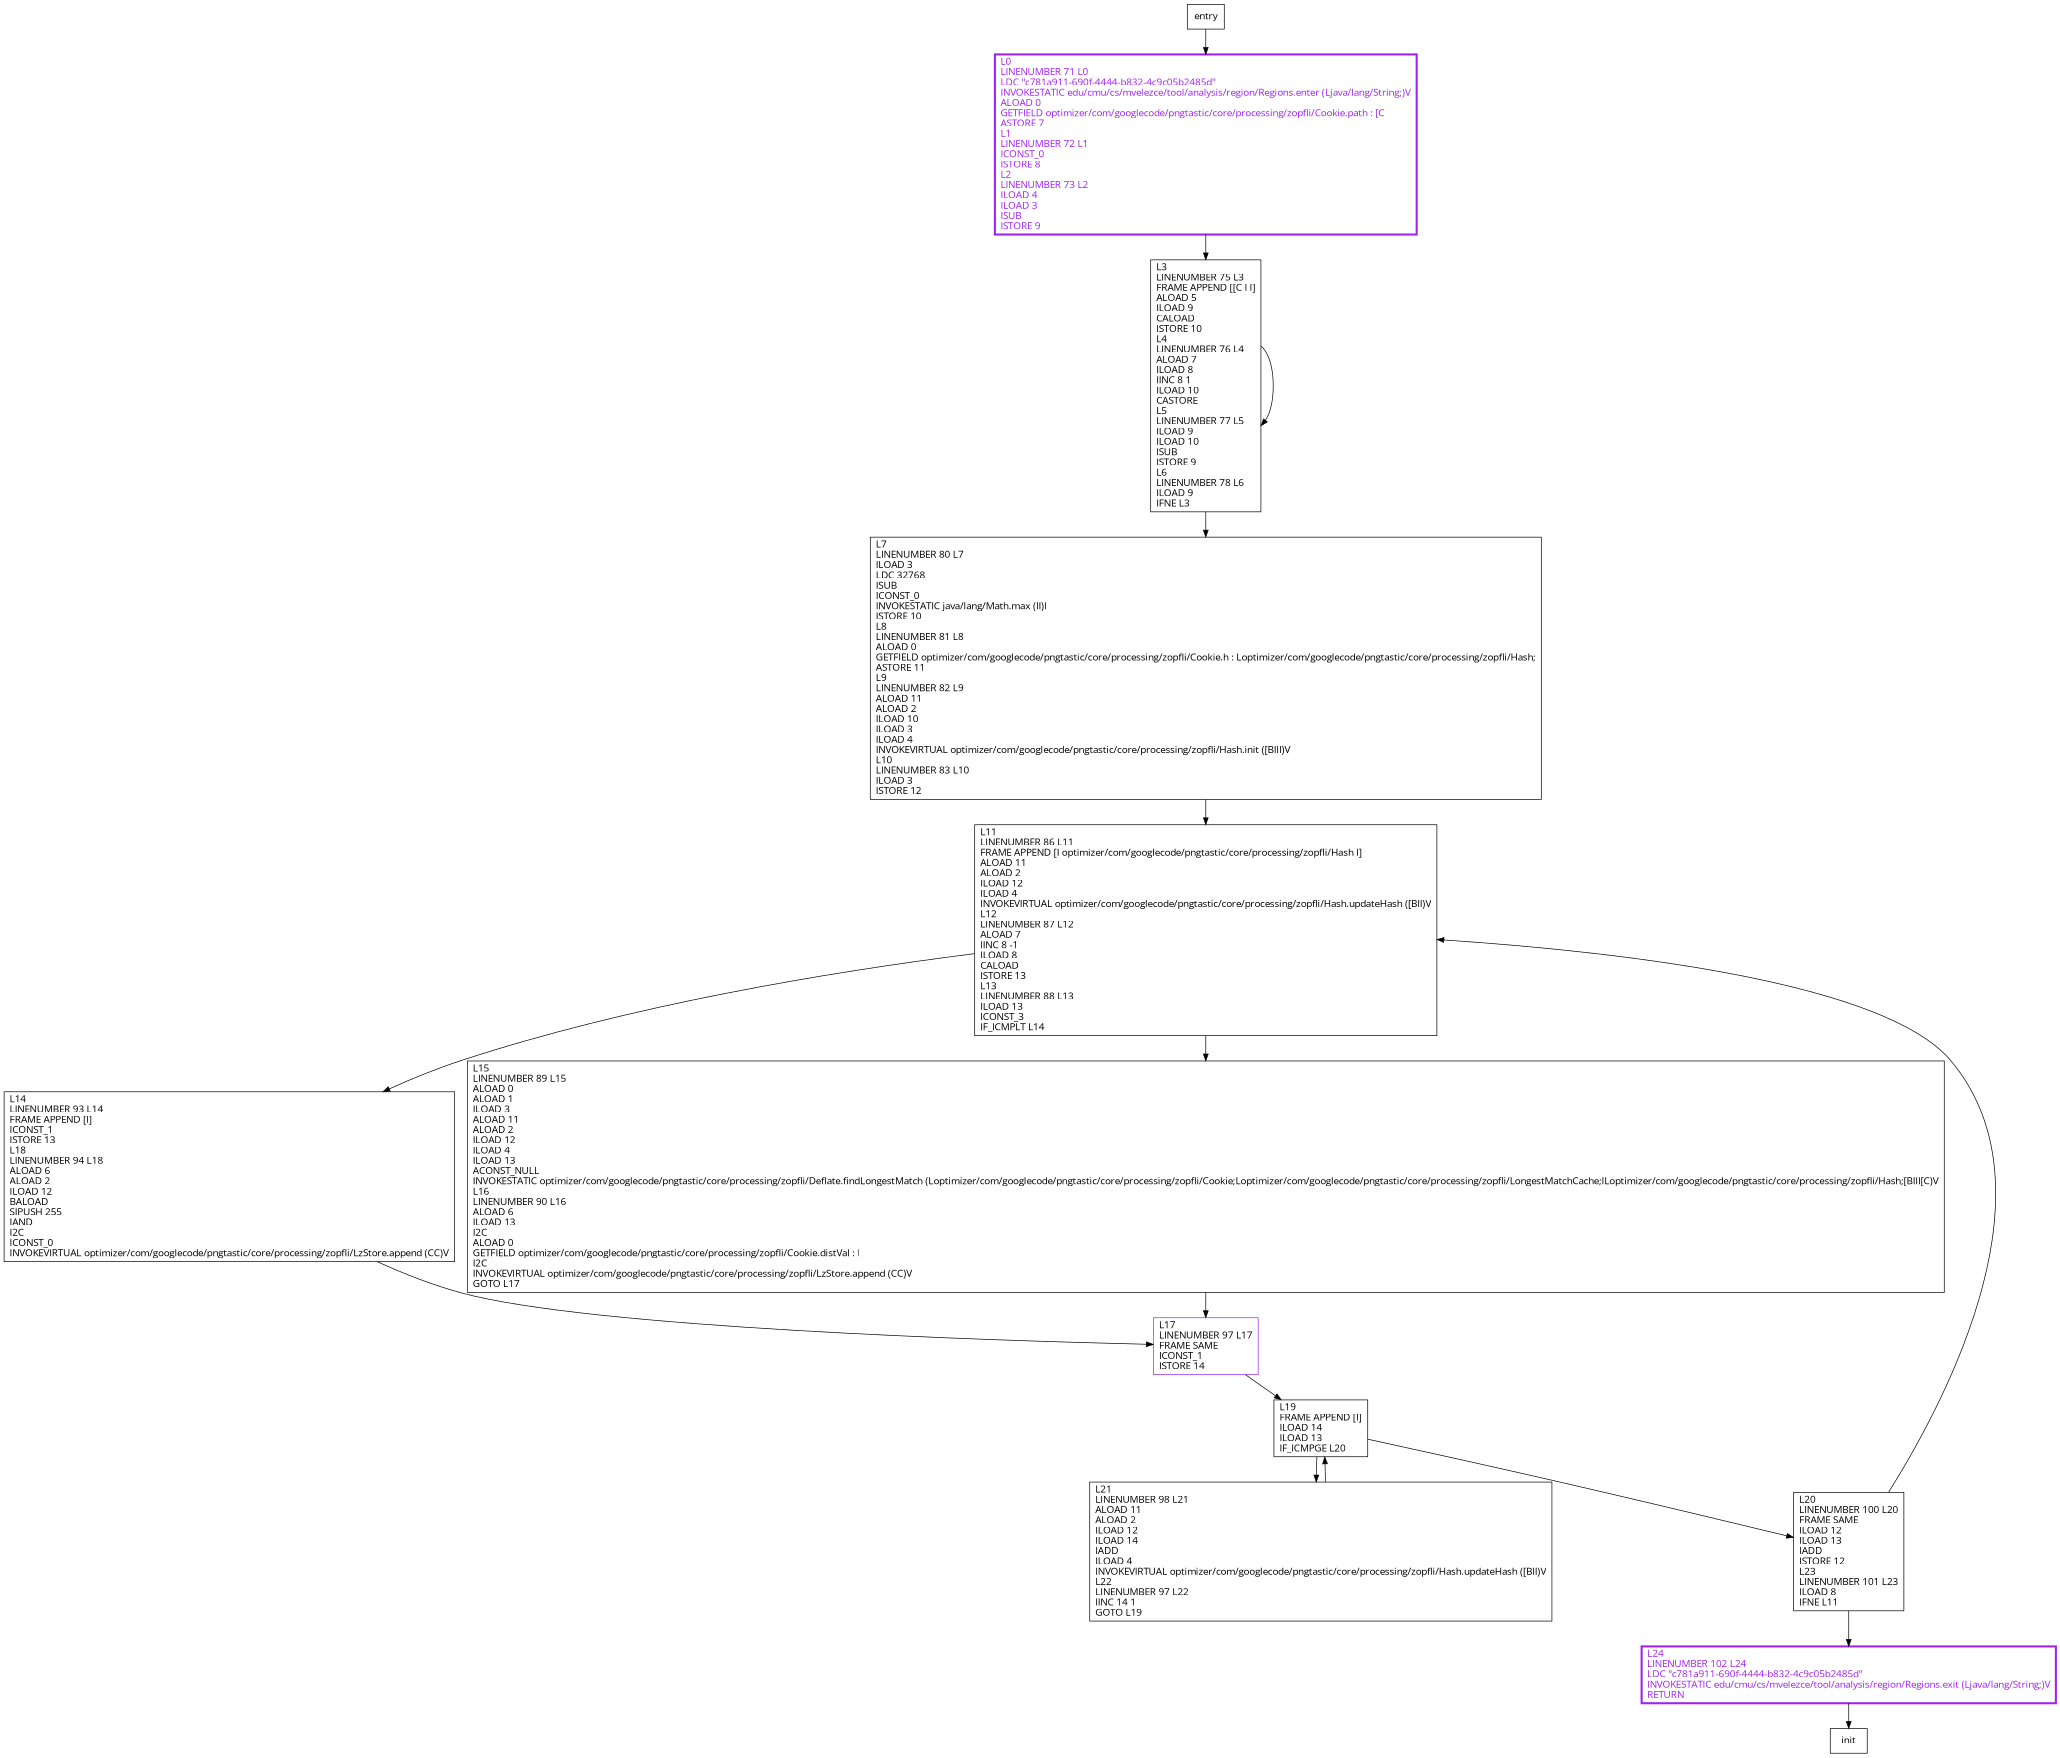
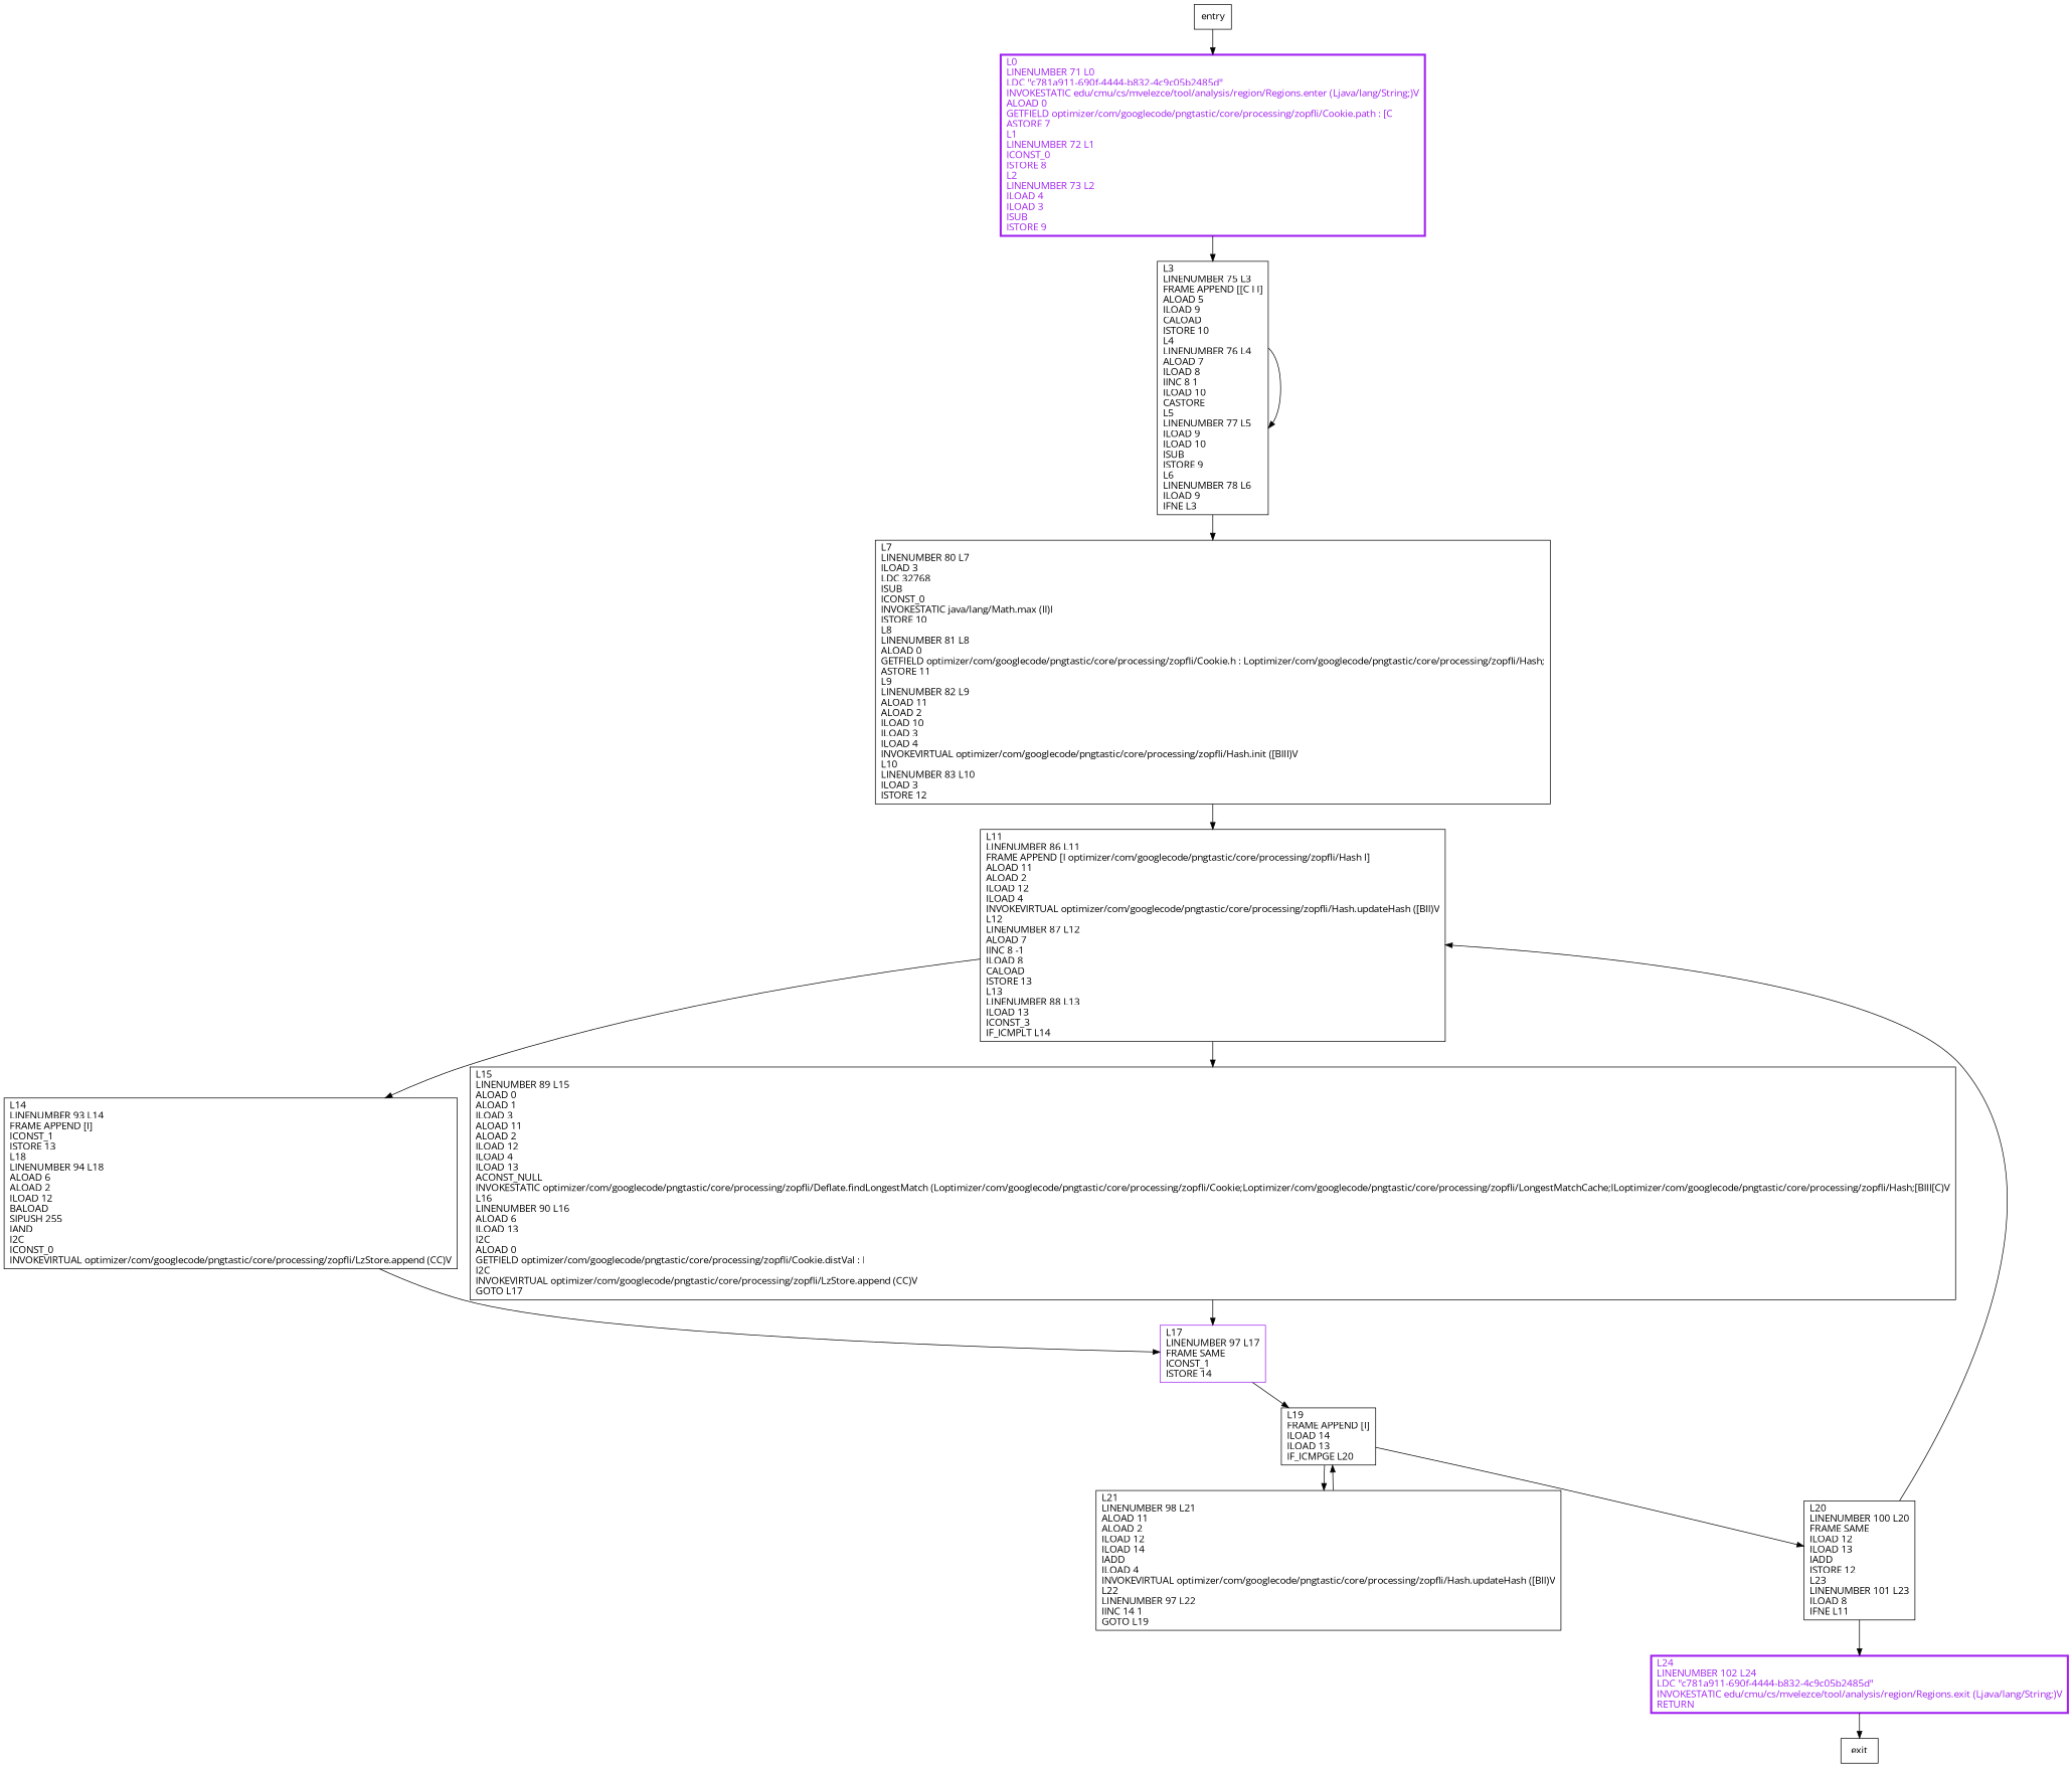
  digraph {
    fontname="Open Sans"
    node [fontname="Open Sans" shape=record]
    edge [fontname="Open Sans"]
    n1 [label="L7\lLINENUMBER 80 L7\lILOAD 3\lLDC 32768\lISUB\lICONST_0\lINVOKESTATIC java/lang/Math.max (II)I\lISTORE 10\lL8\lLINENUMBER 81 L8\lALOAD 0\lGETFIELD optimizer/com/googlecode/pngtastic/core/processing/zopfli/Cookie.h : Loptimizer/com/googlecode/pngtastic/core/processing/zopfli/Hash;\lASTORE 11\lL9\lLINENUMBER 82 L9\lALOAD 11\lALOAD 2\lILOAD 10\lILOAD 3\lILOAD 4\lINVOKEVIRTUAL optimizer/com/googlecode/pngtastic/core/processing/zopfli/Hash.init ([BIII)V\lL10\lLINENUMBER 83 L10\lILOAD 3\lISTORE 12\l"]
    n2 [label="L11\lLINENUMBER 86 L11\lFRAME APPEND [I optimizer/com/googlecode/pngtastic/core/processing/zopfli/Hash I]\lALOAD 11\lALOAD 2\lILOAD 12\lILOAD 4\lINVOKEVIRTUAL optimizer/com/googlecode/pngtastic/core/processing/zopfli/Hash.updateHash ([BII)V\lL12\lLINENUMBER 87 L12\lALOAD 7\lIINC 8 -1\lILOAD 8\lCALOAD\lISTORE 13\lL13\lLINENUMBER 88 L13\lILOAD 13\lICONST_3\lIF_ICMPLT L14\l"]
    n3 [label="L14\lLINENUMBER 93 L14\lFRAME APPEND [I]\lICONST_1\lISTORE 13\lL18\lLINENUMBER 94 L18\lALOAD 6\lALOAD 2\lILOAD 12\lBALOAD\lSIPUSH 255\lIAND\lI2C\lICONST_0\lINVOKEVIRTUAL optimizer/com/googlecode/pngtastic/core/processing/zopfli/LzStore.append (CC)V\l"]
    n4 [label="L15\lLINENUMBER 89 L15\lALOAD 0\lALOAD 1\lILOAD 3\lALOAD 11\lALOAD 2\lILOAD 12\lILOAD 4\lILOAD 13\lACONST_NULL\lINVOKESTATIC optimizer/com/googlecode/pngtastic/core/processing/zopfli/Deflate.findLongestMatch (Loptimizer/com/googlecode/pngtastic/core/processing/zopfli/Cookie;Loptimizer/com/googlecode/pngtastic/core/processing/zopfli/LongestMatchCache;ILoptimizer/com/googlecode/pngtastic/core/processing/zopfli/Hash;[BIII[C)V\lL16\lLINENUMBER 90 L16\lALOAD 6\lILOAD 13\lI2C\lALOAD 0\lGETFIELD optimizer/com/googlecode/pngtastic/core/processing/zopfli/Cookie.distVal : I\lI2C\lINVOKEVIRTUAL optimizer/com/googlecode/pngtastic/core/processing/zopfli/LzStore.append (CC)V\lGOTO L17\l"]
    n5 [label="L20\lLINENUMBER 100 L20\lFRAME SAME\lILOAD 12\lILOAD 13\lIADD\lISTORE 12\lL23\lLINENUMBER 101 L23\lILOAD 8\lIFNE L11\l"]
    n6 [color=purple fontcolor=purple label="L24\lLINENUMBER 102 L24\lLDC \"c781a911-690f-4444-b832-4c9c05b2485d\"\lINVOKESTATIC edu/cmu/cs/mvelezce/tool/analysis/region/Regions.exit (Ljava/lang/String;)V\lRETURN\l" penwidth=3]
-   exit [label=init]
+   exit
    n8 [label="L21\lLINENUMBER 98 L21\lALOAD 11\lALOAD 2\lILOAD 12\lILOAD 14\lIADD\lILOAD 4\lINVOKEVIRTUAL optimizer/com/googlecode/pngtastic/core/processing/zopfli/Hash.updateHash ([BII)V\lL22\lLINENUMBER 97 L22\lIINC 14 1\lGOTO L19\l"]
    n9 [label="L19\lFRAME APPEND [I]\lILOAD 14\lILOAD 13\lIF_ICMPGE L20\l"]
    n10 [color=purple fontcolor=purple label="L0\lLINENUMBER 71 L0\lLDC \"c781a911-690f-4444-b832-4c9c05b2485d\"\lINVOKESTATIC edu/cmu/cs/mvelezce/tool/analysis/region/Regions.enter (Ljava/lang/String;)V\lALOAD 0\lGETFIELD optimizer/com/googlecode/pngtastic/core/processing/zopfli/Cookie.path : [C\lASTORE 7\lL1\lLINENUMBER 72 L1\lICONST_0\lISTORE 8\lL2\lLINENUMBER 73 L2\lILOAD 4\lILOAD 3\lISUB\lISTORE 9\l" penwidth=3]
    n11 [label="L3\lLINENUMBER 75 L3\lFRAME APPEND [[C I I]\lALOAD 5\lILOAD 9\lCALOAD\lISTORE 10\lL4\lLINENUMBER 76 L4\lALOAD 7\lILOAD 8\lIINC 8 1\lILOAD 10\lCASTORE\lL5\lLINENUMBER 77 L5\lILOAD 9\lILOAD 10\lISUB\lISTORE 9\lL6\lLINENUMBER 78 L6\lILOAD 9\lIFNE L3\l"]
    n12 [color=purple label="L17\lLINENUMBER 97 L17\lFRAME SAME\lICONST_1\lISTORE 14\l"]
    entry
    n1 -> n2
    n2 -> n3
    n2 -> n4
    n3 -> n12
    n4 -> n12
    n5 -> n2
    n5 -> n6
    n6 -> exit
    n8 -> n9
    n9 -> n5
    n9 -> n8
    n10 -> n11
    n11 -> n1
    n11 -> n11
    n12 -> n9
    entry -> n10
  }
